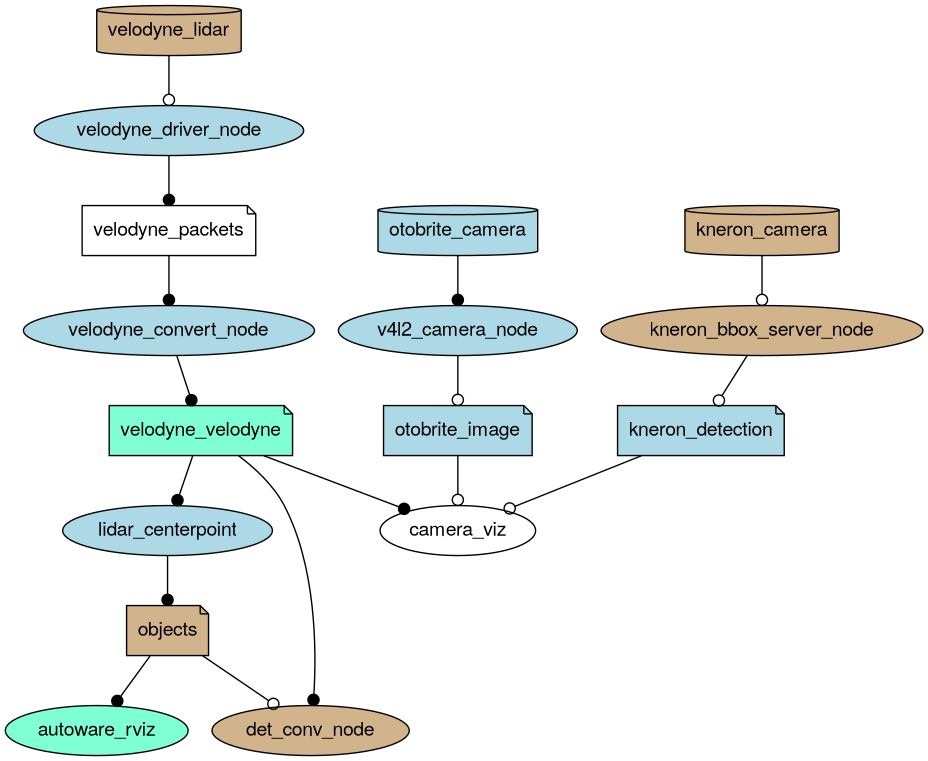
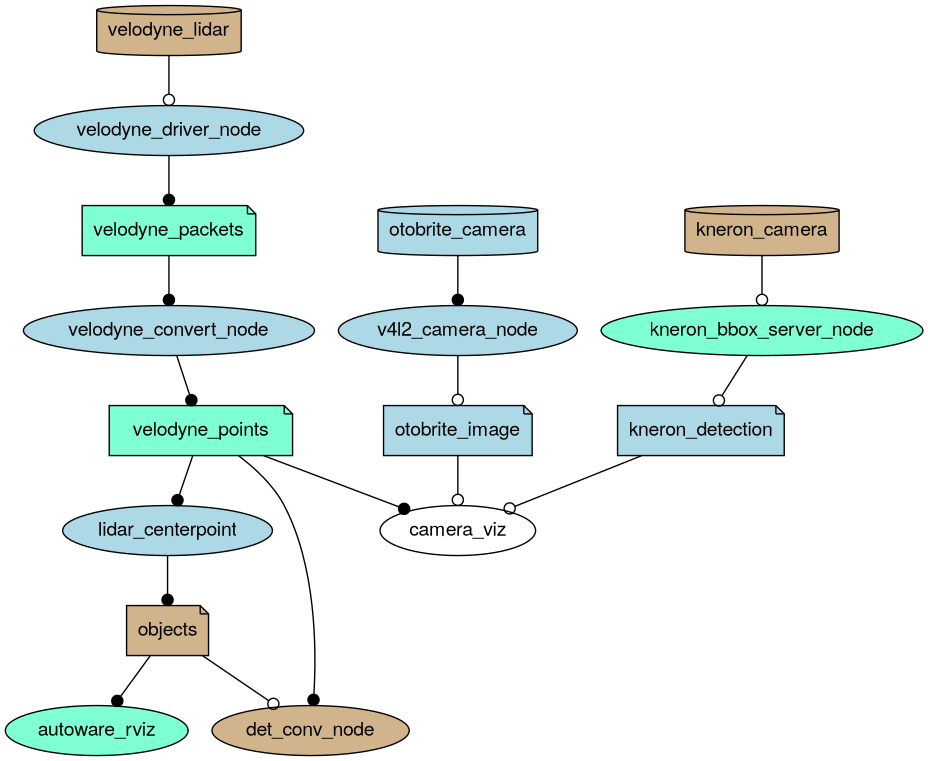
  digraph {
    fontname="Helvetica,Arial,sans-serif"
    node [fillcolor=lightblue fontname="Helvetica,Arial,sans-serif" shape=ellipse style=filled]
    edge [arrowhead=dot fontname="Helvetica,Arial,sans-serif"]
    velodyne_lidar [fillcolor=tan shape=cylinder]
    velodyne_driver_node
-   velodyne_packets [fillcolor=white shape=note]
+   velodyne_packets [fillcolor=aquamarine shape=note]
    otobrite_camera [shape=cylinder]
    v4l2_camera_node
    otobrite_image [shape=note]
    kneron_camera [fillcolor=tan shape=cylinder]
-   kneron_bbox_server_node [fillcolor=tan]
+   kneron_bbox_server_node [fillcolor=aquamarine]
    kneron_detection [shape=note]
    velodyne_convert_node
-   velodyne_points [fillcolor=aquamarine shape=note label=velodyne_velodyne]
+   velodyne_points [fillcolor=aquamarine shape=note]
    camera_viz [fillcolor=white]
    lidar_centerpoint
    det_conv_node [fillcolor=tan]
    autoware_rviz [fillcolor=aquamarine]
    objects [fillcolor=tan shape=note]
    velodyne_lidar -> velodyne_driver_node [arrowhead=odot]
    velodyne_driver_node -> velodyne_packets
    velodyne_packets -> velodyne_convert_node
    otobrite_camera -> v4l2_camera_node
    v4l2_camera_node -> otobrite_image [arrowhead=odot]
    otobrite_image -> camera_viz [arrowhead=odot]
    kneron_camera -> kneron_bbox_server_node [arrowhead=odot]
    kneron_bbox_server_node -> kneron_detection [arrowhead=odot]
    kneron_detection -> camera_viz [arrowhead=odot]
    velodyne_convert_node -> velodyne_points
    velodyne_points -> camera_viz
    velodyne_points -> lidar_centerpoint
    velodyne_points -> det_conv_node
    lidar_centerpoint -> objects
    objects -> det_conv_node [arrowhead=odot]
    objects -> autoware_rviz
  }
